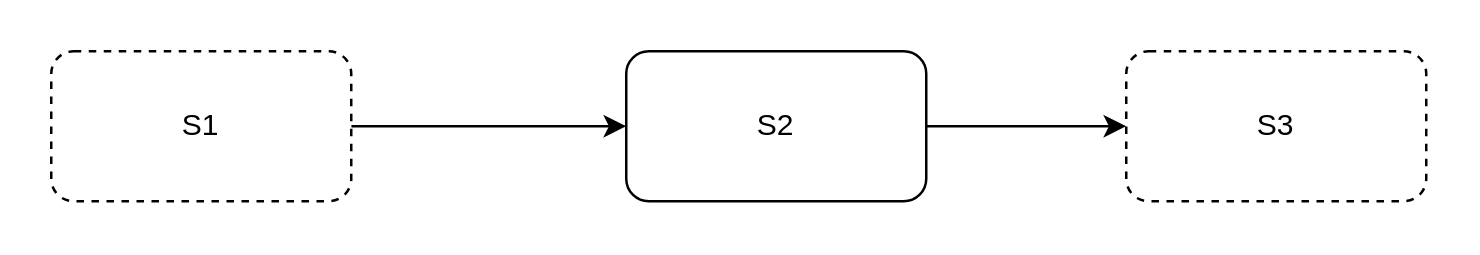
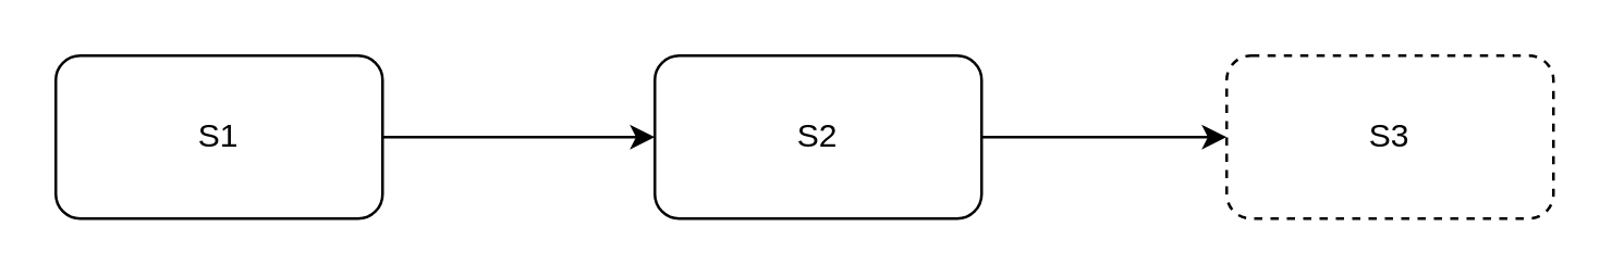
  <mxCell id="0" />
  <mxCell id="1" parent="0" />
  <mxCell id="2" value="" style="edgeStyle=orthogonalEdgeStyle;rounded=0;orthogonalLoop=1;jettySize=auto;html=1;" edge="1" parent="1" source="3" target="5"><mxGeometry relative="1" as="geometry" /></mxCell>
- <mxCell id="3" value="S1" style="rounded=1;whiteSpace=wrap;html=1;dashed=1;" vertex="1" parent="1"><mxGeometry x="20" y="20" width="120" height="60" as="geometry" /></mxCell>
+ <mxCell id="3" value="S1" style="rounded=1;whiteSpace=wrap;html=1;" vertex="1" parent="1"><mxGeometry x="20" y="20" width="120" height="60" as="geometry" /></mxCell>
  <mxCell id="4" value="" style="edgeStyle=orthogonalEdgeStyle;rounded=0;orthogonalLoop=1;jettySize=auto;html=1;" edge="1" parent="1" source="5" target="6"><mxGeometry relative="1" as="geometry" /></mxCell>
- <mxCell id="5" value="S2" style="rounded=1;whiteSpace=wrap;html=1;" vertex="1" parent="1"><mxGeometry x="250" y="20" width="120" height="60" as="geometry" /></mxCell>
+ <mxCell id="5" value="S2" style="rounded=1;whiteSpace=wrap;html=1;" vertex="1" parent="1"><mxGeometry x="240" y="20" width="120" height="60" as="geometry" /></mxCell>
  <mxCell id="6" value="S3" style="rounded=1;whiteSpace=wrap;html=1;dashed=1;" vertex="1" parent="1"><mxGeometry x="450" y="20" width="120" height="60" as="geometry" /></mxCell>
